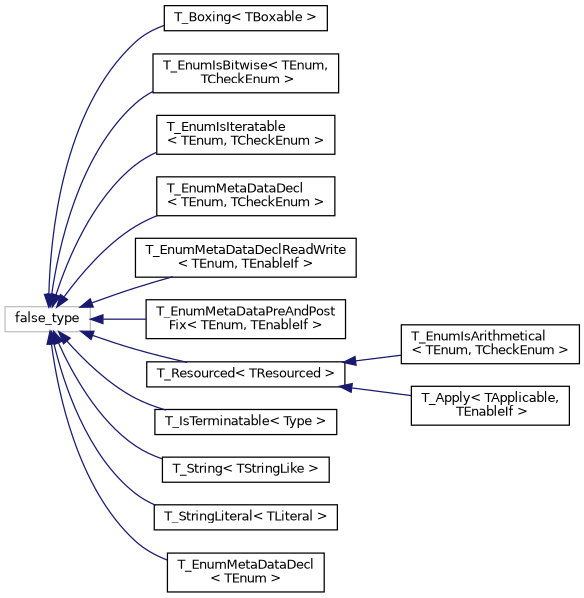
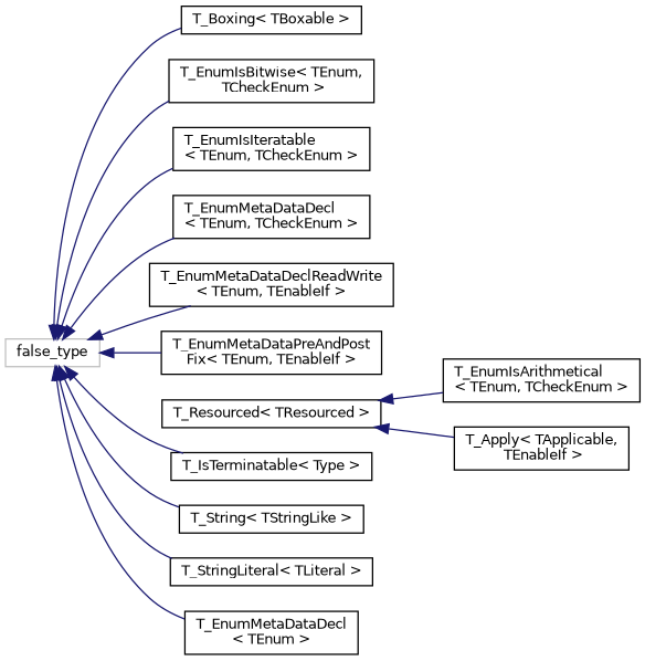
  digraph {
    rankdir=LR
    node [color=black fillcolor=white fontname=Helvetica fontsize=10 shape=record style=filled]
    edge [color=midnightblue dir=back fontname=Helvetica fontsize=10 labelfontname=Helvetica labelfontsize=10 style=solid]
    n1 [color=grey75 height=0.2 label=false_type width=0.4]
    n2 [height=0.2 label="T_Boxing\< TBoxable \>" width=0.4]
    n3 [height=0.2 label="T_EnumIsBitwise\< TEnum,\l TCheckEnum \>" width=0.4]
    n4 [height=0.2 label="T_EnumIsIteratable\l\< TEnum, TCheckEnum \>" width=0.4]
    n5 [height=0.2 label="T_EnumMetaDataDecl\l\< TEnum, TCheckEnum \>" width=0.4]
    n6 [height=0.2 label="T_EnumMetaDataDeclReadWrite\l\< TEnum, TEnableIf \>" width=0.4]
    n7 [height=0.2 label="T_EnumMetaDataPreAndPost\lFix\< TEnum, TEnableIf \>" width=0.4]
    n8 [height=0.2 label="T_Resourced\< TResourced \>" width=0.4]
    n9 [height=0.2 label="T_IsTerminatable\< Type \>" width=0.4]
    n10 [height=0.2 label="T_String\< TStringLike \>" width=0.4]
    n11 [height=0.2 label="T_StringLiteral\< TLiteral \>" width=0.4]
    n12 [height=0.2 label="T_EnumMetaDataDecl\l\< TEnum \>" width=0.4]
    n13 [height=0.2 label="T_EnumIsArithmetical\l\< TEnum, TCheckEnum \>" width=0.4]
    n14 [height=0.2 label="T_Apply\< TApplicable,\l TEnableIf \>" width=0.4]
    n1 -> n2
    n1 -> n3
    n1 -> n4
    n1 -> n5
    n1 -> n6
    n1 -> n7
-   n1 -> n8
    n1 -> n9
    n1 -> n10
    n1 -> n11
    n1 -> n12
    n8 -> n13
    n8 -> n14
  }
